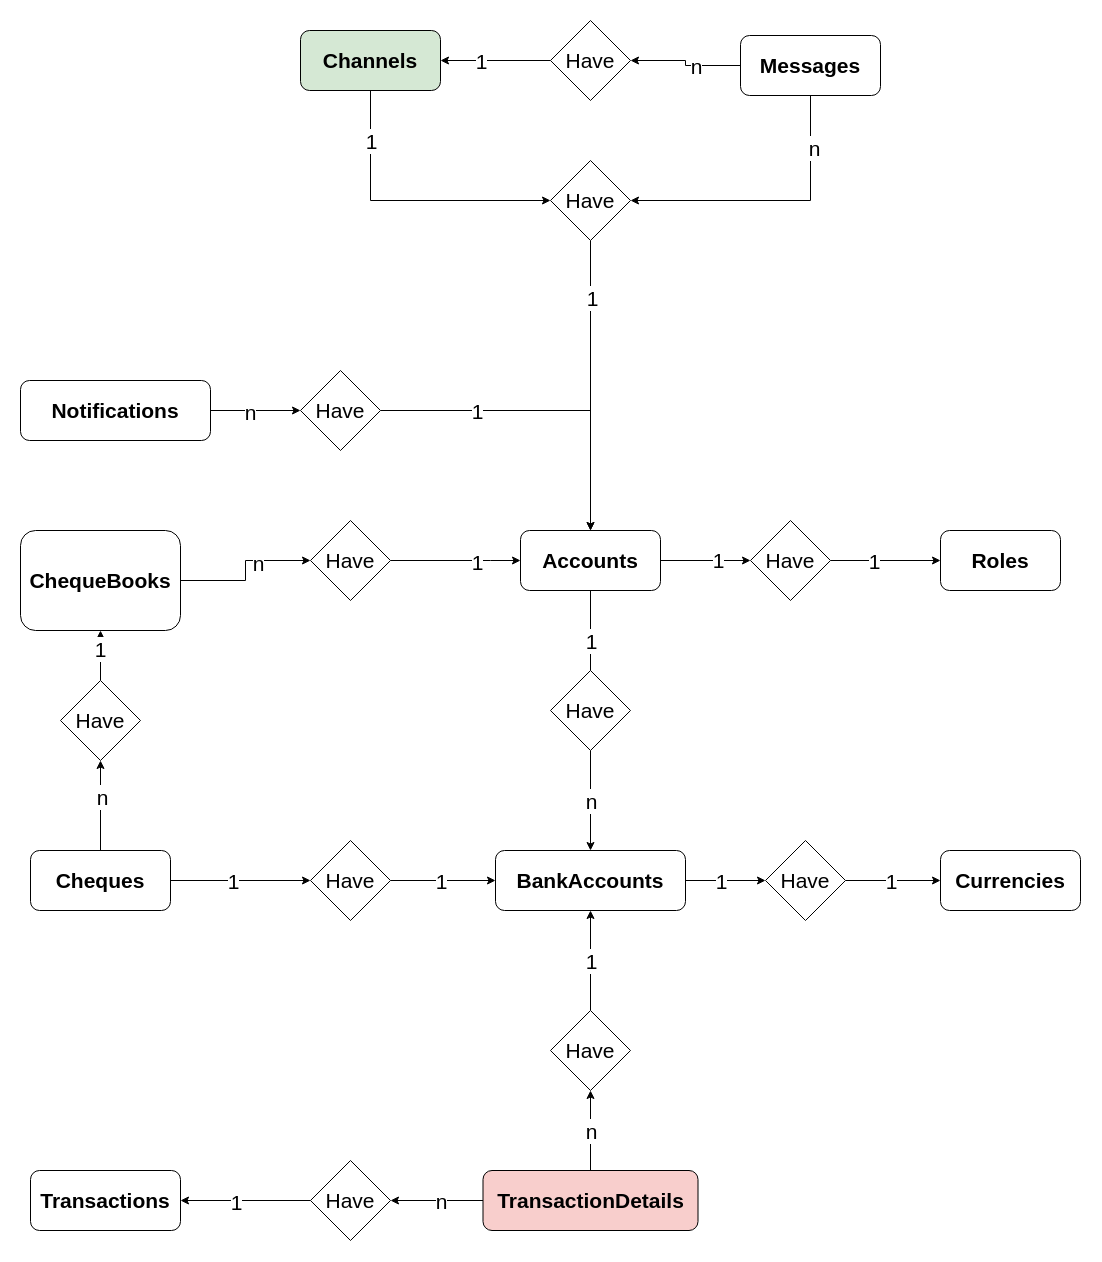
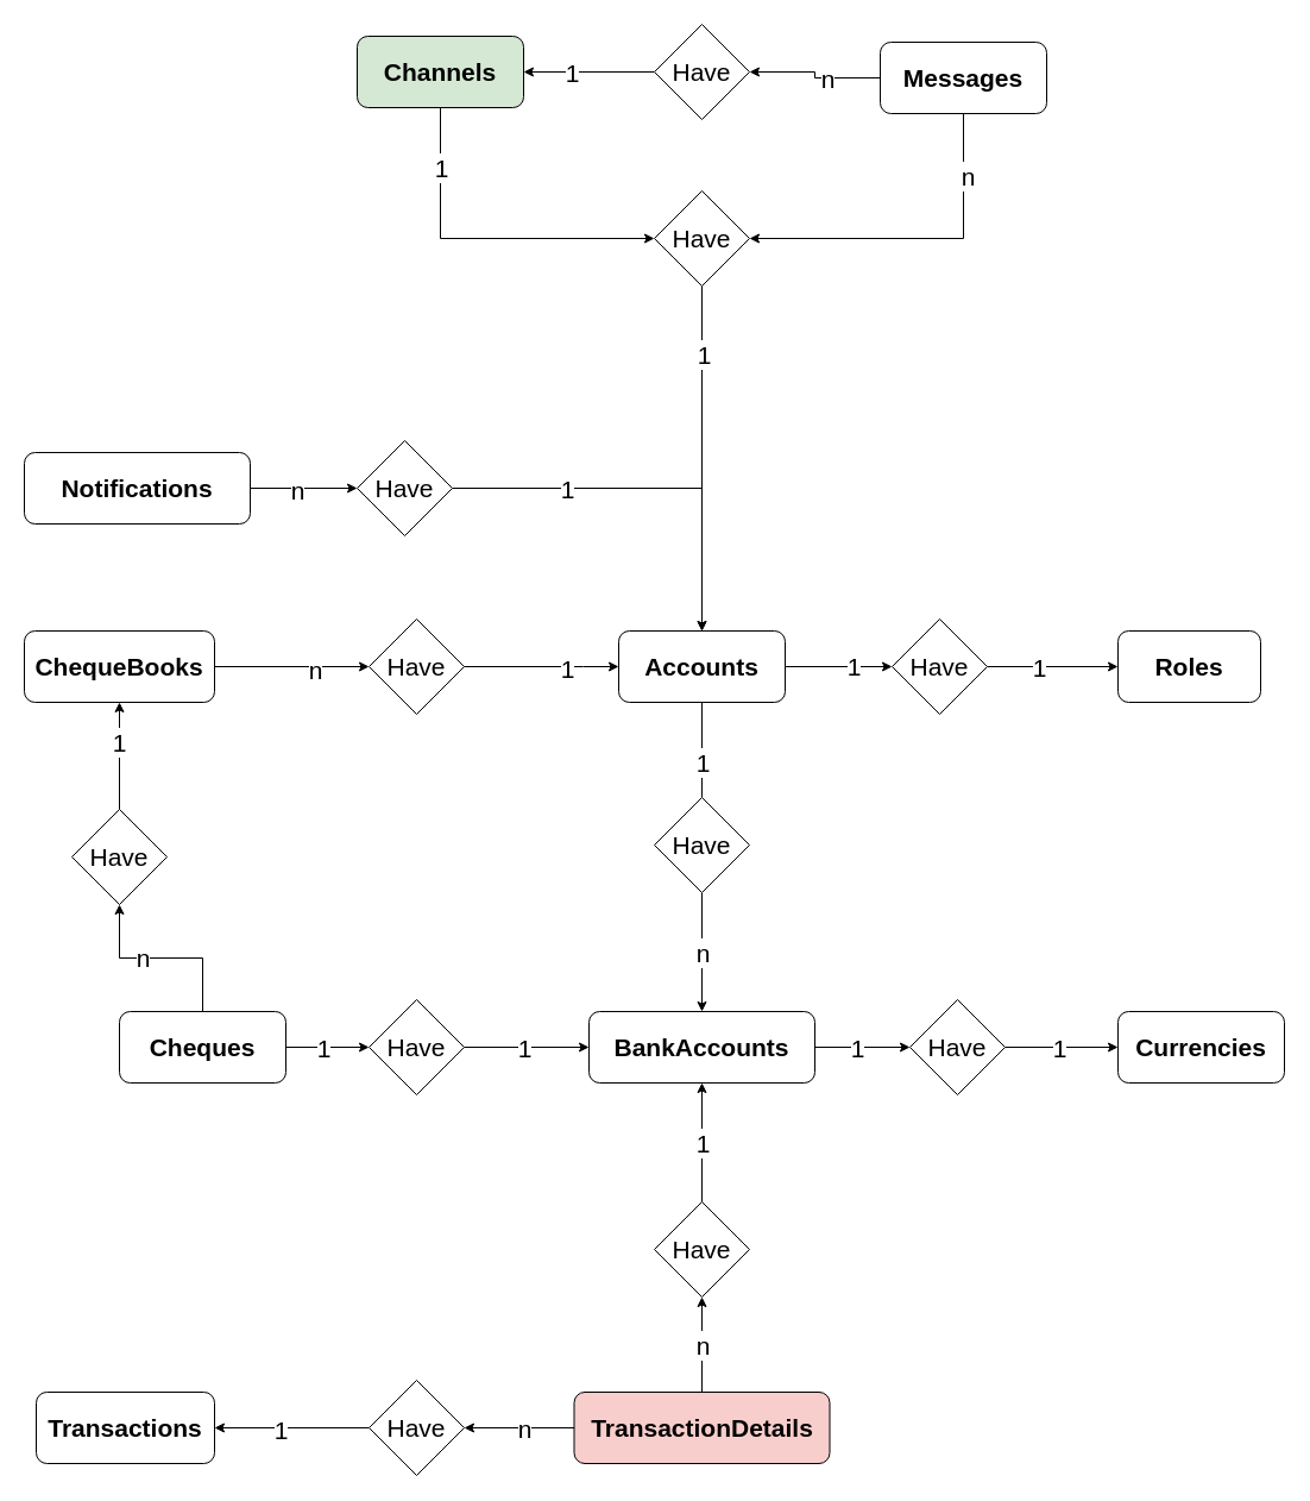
  <mxCell id="0" />
  <mxCell id="1" parent="0" />
  <mxCell id="2" style="edgeStyle=orthogonalEdgeStyle;rounded=0;orthogonalLoop=1;jettySize=auto;html=1;startArrow=none;fontSize=21;" parent="1" source="25" target="21" edge="1"><mxGeometry relative="1" as="geometry" /></mxCell>
  <mxCell id="3" value="n" style="edgeLabel;html=1;align=center;verticalAlign=middle;resizable=0;points=[];fontSize=21;" parent="2" vertex="1" connectable="0"><mxGeometry x="0.474" y="2" relative="1" as="geometry"><mxPoint x="-2" y="-24" as="offset" /></mxGeometry></mxCell>
  <mxCell id="4" style="edgeStyle=orthogonalEdgeStyle;rounded=0;orthogonalLoop=1;jettySize=auto;html=1;startArrow=classic;startFill=1;endArrow=none;endFill=0;" parent="1" source="10" target="49" edge="1"><mxGeometry relative="1" as="geometry" /></mxCell>
  <mxCell id="5" value="1" style="edgeLabel;html=1;align=center;verticalAlign=middle;resizable=0;points=[];fontSize=21;" vertex="1" connectable="0" parent="4"><mxGeometry x="0.609" y="-1" relative="1" as="geometry"><mxPoint as="offset" /></mxGeometry></mxCell>
  <mxCell id="6" style="edgeStyle=orthogonalEdgeStyle;rounded=0;orthogonalLoop=1;jettySize=auto;html=1;fontSize=21;startArrow=classic;startFill=1;endArrow=none;endFill=0;" parent="1" source="10" target="55" edge="1"><mxGeometry relative="1" as="geometry"><Array as="points"><mxPoint x="490" y="560" /><mxPoint x="490" y="560" /></Array></mxGeometry></mxCell>
  <mxCell id="7" value="1" style="edgeLabel;html=1;align=center;verticalAlign=middle;resizable=0;points=[];fontSize=21;" parent="6" vertex="1" connectable="0"><mxGeometry x="-0.322" y="1" relative="1" as="geometry"><mxPoint as="offset" /></mxGeometry></mxCell>
  <mxCell id="8" style="edgeStyle=orthogonalEdgeStyle;rounded=0;orthogonalLoop=1;jettySize=auto;html=1;entryX=1;entryY=0.5;entryDx=0;entryDy=0;fontSize=21;startArrow=classic;startFill=1;endArrow=none;endFill=0;" edge="1" parent="1" source="10" target="69"><mxGeometry relative="1" as="geometry"><Array as="points"><mxPoint x="590" y="410" /></Array></mxGeometry></mxCell>
  <mxCell id="9" value="1" style="edgeLabel;html=1;align=center;verticalAlign=middle;resizable=0;points=[];fontSize=21;" vertex="1" connectable="0" parent="8"><mxGeometry x="0.416" relative="1" as="geometry"><mxPoint as="offset" /></mxGeometry></mxCell>
  <mxCell id="10" value="&lt;span style=&quot;font-weight: 700; font-size: 21px;&quot;&gt;Accounts&lt;/span&gt;" style="rounded=1;whiteSpace=wrap;html=1;fontSize=21;" parent="1" vertex="1"><mxGeometry x="520" y="530" width="140" height="60" as="geometry" /></mxCell>
  <mxCell id="11" style="edgeStyle=orthogonalEdgeStyle;rounded=0;orthogonalLoop=1;jettySize=auto;html=1;startArrow=classic;startFill=1;endArrow=none;endFill=0;" edge="1" parent="1" source="13" target="65"><mxGeometry relative="1" as="geometry" /></mxCell>
  <mxCell id="12" value="1" style="edgeLabel;html=1;align=center;verticalAlign=middle;resizable=0;points=[];fontSize=21;" vertex="1" connectable="0" parent="11"><mxGeometry x="-0.161" y="-1" relative="1" as="geometry"><mxPoint as="offset" /></mxGeometry></mxCell>
  <mxCell id="13" value="&lt;span style=&quot;font-weight: 700; font-size: 21px;&quot;&gt;Transactions&lt;/span&gt;" style="rounded=1;whiteSpace=wrap;html=1;fontSize=21;" parent="1" vertex="1"><mxGeometry x="30" y="1170" width="150" height="60" as="geometry" /></mxCell>
  <mxCell id="14" style="edgeStyle=orthogonalEdgeStyle;rounded=0;orthogonalLoop=1;jettySize=auto;html=1;entryX=1;entryY=0.5;entryDx=0;entryDy=0;fontSize=21;startArrow=classic;startFill=1;endArrow=none;endFill=0;" parent="1" source="16" target="30" edge="1"><mxGeometry relative="1" as="geometry" /></mxCell>
  <mxCell id="15" value="1" style="edgeLabel;html=1;align=center;verticalAlign=middle;resizable=0;points=[];fontSize=21;" parent="14" vertex="1" connectable="0"><mxGeometry x="0.218" relative="1" as="geometry"><mxPoint as="offset" /></mxGeometry></mxCell>
  <mxCell id="16" value="&lt;span style=&quot;font-weight: 700; font-size: 21px;&quot;&gt;Roles&lt;/span&gt;" style="rounded=1;whiteSpace=wrap;html=1;fontSize=21;" parent="1" vertex="1"><mxGeometry x="940" y="530" width="120" height="60" as="geometry" /></mxCell>
  <mxCell id="17" style="edgeStyle=orthogonalEdgeStyle;rounded=0;orthogonalLoop=1;jettySize=auto;html=1;fontSize=21;startArrow=classic;startFill=1;endArrow=none;endFill=0;" parent="1" source="21" target="33" edge="1"><mxGeometry relative="1" as="geometry" /></mxCell>
  <mxCell id="18" value="1" style="edgeLabel;html=1;align=center;verticalAlign=middle;resizable=0;points=[];fontSize=21;" parent="17" vertex="1" connectable="0"><mxGeometry x="-0.28" y="1" relative="1" as="geometry"><mxPoint x="-1" y="14" as="offset" /></mxGeometry></mxCell>
  <mxCell id="19" style="edgeStyle=orthogonalEdgeStyle;rounded=0;orthogonalLoop=1;jettySize=auto;html=1;fontSize=21;startArrow=classic;startFill=1;endArrow=none;endFill=0;" parent="1" source="21" target="58" edge="1"><mxGeometry relative="1" as="geometry" /></mxCell>
  <mxCell id="20" value="1" style="edgeLabel;html=1;align=center;verticalAlign=middle;resizable=0;points=[];fontSize=21;" parent="19" vertex="1" connectable="0"><mxGeometry x="-0.19" relative="1" as="geometry"><mxPoint x="-12" as="offset" /></mxGeometry></mxCell>
  <mxCell id="21" value="&lt;span style=&quot;font-weight: 700 ; font-size: 21px&quot;&gt;BankAccounts&lt;/span&gt;" style="rounded=1;whiteSpace=wrap;html=1;fontSize=21;" parent="1" vertex="1"><mxGeometry x="495" y="850" width="190" height="60" as="geometry" /></mxCell>
  <mxCell id="22" style="edgeStyle=orthogonalEdgeStyle;rounded=0;orthogonalLoop=1;jettySize=auto;html=1;fontSize=21;startArrow=classic;startFill=1;endArrow=none;endFill=0;" parent="1" source="24" target="36" edge="1"><mxGeometry relative="1" as="geometry" /></mxCell>
  <mxCell id="23" value="1" style="edgeLabel;html=1;align=center;verticalAlign=middle;resizable=0;points=[];fontSize=21;" parent="22" vertex="1" connectable="0"><mxGeometry x="-0.273" y="-3" relative="1" as="geometry"><mxPoint x="-15" y="3" as="offset" /></mxGeometry></mxCell>
  <mxCell id="24" value="&lt;span style=&quot;font-weight: 700; font-size: 21px;&quot;&gt;Currencies&lt;/span&gt;" style="rounded=1;whiteSpace=wrap;html=1;fontSize=21;" parent="1" vertex="1"><mxGeometry x="940" y="850" width="140" height="60" as="geometry" /></mxCell>
  <mxCell id="25" value="Have" style="rhombus;whiteSpace=wrap;html=1;fontSize=21;" parent="1" vertex="1"><mxGeometry x="550" y="670" width="80" height="80" as="geometry" /></mxCell>
  <mxCell id="26" value="" style="edgeStyle=orthogonalEdgeStyle;rounded=0;orthogonalLoop=1;jettySize=auto;html=1;endArrow=none;fontSize=21;" parent="1" source="10" target="25" edge="1"><mxGeometry relative="1" as="geometry"><mxPoint x="590" y="600" as="sourcePoint" /><mxPoint x="630" y="830" as="targetPoint" /></mxGeometry></mxCell>
  <mxCell id="27" value="1" style="edgeLabel;html=1;align=center;verticalAlign=middle;resizable=0;points=[];fontSize=21;" parent="26" vertex="1" connectable="0"><mxGeometry x="-0.747" y="-1" relative="1" as="geometry"><mxPoint x="1" y="40" as="offset" /></mxGeometry></mxCell>
  <mxCell id="28" style="edgeStyle=orthogonalEdgeStyle;rounded=0;orthogonalLoop=1;jettySize=auto;html=1;fontSize=21;startArrow=classic;startFill=1;endArrow=none;endFill=0;" parent="1" source="30" target="10" edge="1"><mxGeometry relative="1" as="geometry" /></mxCell>
  <mxCell id="29" value="1" style="edgeLabel;html=1;align=center;verticalAlign=middle;resizable=0;points=[];fontSize=21;" parent="28" vertex="1" connectable="0"><mxGeometry x="-0.26" y="-1" relative="1" as="geometry"><mxPoint as="offset" /></mxGeometry></mxCell>
  <mxCell id="30" value="Have" style="rhombus;whiteSpace=wrap;html=1;fontSize=21;" parent="1" vertex="1"><mxGeometry x="750" y="520" width="80" height="80" as="geometry" /></mxCell>
  <mxCell id="31" style="edgeStyle=orthogonalEdgeStyle;rounded=0;orthogonalLoop=1;jettySize=auto;html=1;startArrow=classic;startFill=1;endArrow=none;endFill=0;" edge="1" parent="1" source="33" target="62"><mxGeometry relative="1" as="geometry" /></mxCell>
  <mxCell id="32" value="n" style="edgeLabel;html=1;align=center;verticalAlign=middle;resizable=0;points=[];fontSize=21;" vertex="1" connectable="0" parent="31"><mxGeometry x="-0.284" y="1" relative="1" as="geometry"><mxPoint x="-1" y="11" as="offset" /></mxGeometry></mxCell>
  <mxCell id="33" value="Have" style="rhombus;whiteSpace=wrap;html=1;fontSize=21;" parent="1" vertex="1"><mxGeometry x="550" y="1010" width="80" height="80" as="geometry" /></mxCell>
  <mxCell id="34" style="edgeStyle=orthogonalEdgeStyle;rounded=0;orthogonalLoop=1;jettySize=auto;html=1;fontSize=21;startArrow=classic;startFill=1;endArrow=none;endFill=0;" parent="1" source="36" target="21" edge="1"><mxGeometry relative="1" as="geometry" /></mxCell>
  <mxCell id="35" value="1" style="edgeLabel;html=1;align=center;verticalAlign=middle;resizable=0;points=[];fontSize=21;" parent="34" vertex="1" connectable="0"><mxGeometry x="-0.3" y="-3" relative="1" as="geometry"><mxPoint x="-17" y="3" as="offset" /></mxGeometry></mxCell>
  <mxCell id="36" value="Have" style="rhombus;whiteSpace=wrap;html=1;fontSize=21;" parent="1" vertex="1"><mxGeometry x="765" y="840" width="80" height="80" as="geometry" /></mxCell>
  <mxCell id="37" value="&lt;span style=&quot;font-weight: 700 ; font-size: 21px&quot;&gt;Messages&lt;br&gt;&lt;/span&gt;" style="rounded=1;whiteSpace=wrap;html=1;fontSize=21;" parent="1" vertex="1"><mxGeometry x="740" y="35" width="140" height="60" as="geometry" /></mxCell>
  <mxCell id="38" style="edgeStyle=orthogonalEdgeStyle;rounded=0;orthogonalLoop=1;jettySize=auto;html=1;startArrow=classic;startFill=1;endArrow=none;endFill=0;" parent="1" source="40" target="52" edge="1"><mxGeometry relative="1" as="geometry" /></mxCell>
  <mxCell id="39" value="1" style="edgeLabel;html=1;align=center;verticalAlign=middle;resizable=0;points=[];fontSize=21;" parent="38" vertex="1" connectable="0"><mxGeometry x="-0.265" relative="1" as="geometry"><mxPoint as="offset" /></mxGeometry></mxCell>
  <mxCell id="40" value="&lt;span style=&quot;font-weight: 700 ; font-size: 21px&quot;&gt;Channels&lt;br&gt;&lt;/span&gt;" style="rounded=1;whiteSpace=wrap;html=1;fontSize=21;fillColor=#d5e8d4;" parent="1" vertex="1"><mxGeometry x="300" y="30" width="140" height="60" as="geometry" /></mxCell>
- <mxCell id="41" value="&lt;span style=&quot;font-weight: 700 ; font-size: 21px&quot;&gt;Cheques&lt;br&gt;&lt;/span&gt;" style="rounded=1;whiteSpace=wrap;html=1;fontSize=21;" parent="1" vertex="1"><mxGeometry x="30" y="850" width="140" height="60" as="geometry" /></mxCell>
+ <mxCell id="41" value="&lt;span style=&quot;font-weight: 700 ; font-size: 21px&quot;&gt;Cheques&lt;br&gt;&lt;/span&gt;" style="rounded=1;whiteSpace=wrap;html=1;fontSize=21;" parent="1" vertex="1"><mxGeometry x="100" y="850" width="140" height="60" as="geometry" /></mxCell>
  <mxCell id="42" style="edgeStyle=orthogonalEdgeStyle;rounded=0;orthogonalLoop=1;jettySize=auto;html=1;entryX=0.5;entryY=0;entryDx=0;entryDy=0;fontSize=21;startArrow=classic;startFill=1;endArrow=none;endFill=0;" parent="1" source="44" target="61" edge="1"><mxGeometry relative="1" as="geometry" /></mxCell>
  <mxCell id="43" value="1" style="edgeLabel;html=1;align=center;verticalAlign=middle;resizable=0;points=[];fontSize=21;" parent="42" vertex="1" connectable="0"><mxGeometry x="-0.267" y="-1" relative="1" as="geometry"><mxPoint as="offset" /></mxGeometry></mxCell>
- <mxCell id="44" value="&lt;span style=&quot;font-weight: 700 ; font-size: 21px&quot;&gt;ChequeBooks&lt;br&gt;&lt;/span&gt;" style="rounded=1;whiteSpace=wrap;html=1;fontSize=21;" parent="1" vertex="1"><mxGeometry x="20" y="530" width="160" height="100" as="geometry" /></mxCell>
+ <mxCell id="44" value="&lt;span style=&quot;font-weight: 700 ; font-size: 21px&quot;&gt;ChequeBooks&lt;br&gt;&lt;/span&gt;" style="rounded=1;whiteSpace=wrap;html=1;fontSize=21;" parent="1" vertex="1"><mxGeometry x="20" y="530" width="160" height="60" as="geometry" /></mxCell>
  <mxCell id="45" style="edgeStyle=orthogonalEdgeStyle;rounded=0;orthogonalLoop=1;jettySize=auto;html=1;entryX=0.5;entryY=1;entryDx=0;entryDy=0;startArrow=classic;startFill=1;endArrow=none;endFill=0;" parent="1" source="49" target="37" edge="1"><mxGeometry relative="1" as="geometry" /></mxCell>
  <mxCell id="46" value="n" style="edgeLabel;html=1;align=center;verticalAlign=middle;resizable=0;points=[];fontSize=21;" parent="45" vertex="1" connectable="0"><mxGeometry x="0.637" y="-3" relative="1" as="geometry"><mxPoint as="offset" /></mxGeometry></mxCell>
  <mxCell id="47" style="edgeStyle=orthogonalEdgeStyle;rounded=0;orthogonalLoop=1;jettySize=auto;html=1;entryX=0.5;entryY=1;entryDx=0;entryDy=0;fontSize=21;startArrow=classic;startFill=1;endArrow=none;endFill=0;" parent="1" source="49" target="40" edge="1"><mxGeometry relative="1" as="geometry" /></mxCell>
  <mxCell id="48" value="1" style="edgeLabel;html=1;align=center;verticalAlign=middle;resizable=0;points=[];fontSize=21;" parent="47" vertex="1" connectable="0"><mxGeometry x="0.422" y="1" relative="1" as="geometry"><mxPoint x="1" y="-34" as="offset" /></mxGeometry></mxCell>
  <mxCell id="49" value="Have" style="rhombus;whiteSpace=wrap;html=1;fontSize=21;" parent="1" vertex="1"><mxGeometry x="550" y="160" width="80" height="80" as="geometry" /></mxCell>
  <mxCell id="50" style="edgeStyle=orthogonalEdgeStyle;rounded=0;orthogonalLoop=1;jettySize=auto;html=1;startArrow=classic;startFill=1;endArrow=none;endFill=0;" parent="1" source="52" target="37" edge="1"><mxGeometry relative="1" as="geometry" /></mxCell>
  <mxCell id="51" value="n" style="edgeLabel;html=1;align=center;verticalAlign=middle;resizable=0;points=[];fontSize=21;" parent="50" vertex="1" connectable="0"><mxGeometry x="0.221" relative="1" as="geometry"><mxPoint as="offset" /></mxGeometry></mxCell>
  <mxCell id="52" value="Have" style="rhombus;whiteSpace=wrap;html=1;fontSize=21;" parent="1" vertex="1"><mxGeometry x="550" y="20" width="80" height="80" as="geometry" /></mxCell>
  <mxCell id="53" style="edgeStyle=orthogonalEdgeStyle;rounded=0;orthogonalLoop=1;jettySize=auto;html=1;fontSize=21;startArrow=classic;startFill=1;endArrow=none;endFill=0;" parent="1" source="55" target="44" edge="1"><mxGeometry relative="1" as="geometry" /></mxCell>
  <mxCell id="54" value="n" style="edgeLabel;html=1;align=center;verticalAlign=middle;resizable=0;points=[];fontSize=21;" parent="53" vertex="1" connectable="0"><mxGeometry x="-0.294" y="2" relative="1" as="geometry"><mxPoint as="offset" /></mxGeometry></mxCell>
  <mxCell id="55" value="Have" style="rhombus;whiteSpace=wrap;html=1;fontSize=21;" parent="1" vertex="1"><mxGeometry x="310" y="520" width="80" height="80" as="geometry" /></mxCell>
  <mxCell id="56" style="edgeStyle=orthogonalEdgeStyle;rounded=0;orthogonalLoop=1;jettySize=auto;html=1;fontSize=21;endArrow=none;endFill=0;startArrow=classic;startFill=1;" parent="1" source="58" target="41" edge="1"><mxGeometry relative="1" as="geometry" /></mxCell>
  <mxCell id="57" value="1" style="edgeLabel;html=1;align=center;verticalAlign=middle;resizable=0;points=[];fontSize=21;" parent="56" vertex="1" connectable="0"><mxGeometry x="0.108" relative="1" as="geometry"><mxPoint as="offset" /></mxGeometry></mxCell>
  <mxCell id="58" value="Have" style="rhombus;whiteSpace=wrap;html=1;fontSize=21;" parent="1" vertex="1"><mxGeometry x="310" y="840" width="80" height="80" as="geometry" /></mxCell>
  <mxCell id="59" style="edgeStyle=orthogonalEdgeStyle;rounded=0;orthogonalLoop=1;jettySize=auto;html=1;fontSize=21;startArrow=classic;startFill=1;endArrow=none;endFill=0;" parent="1" source="61" target="41" edge="1"><mxGeometry relative="1" as="geometry" /></mxCell>
  <mxCell id="60" value="n" style="edgeLabel;html=1;align=center;verticalAlign=middle;resizable=0;points=[];fontSize=21;" parent="59" vertex="1" connectable="0"><mxGeometry x="-0.199" y="1" relative="1" as="geometry"><mxPoint as="offset" /></mxGeometry></mxCell>
  <mxCell id="61" value="Have" style="rhombus;whiteSpace=wrap;html=1;fontSize=21;" parent="1" vertex="1"><mxGeometry x="60" y="680" width="80" height="80" as="geometry" /></mxCell>
  <mxCell id="62" value="&lt;span style=&quot;font-weight: 700 ; font-size: 21px&quot;&gt;TransactionDetails&lt;/span&gt;" style="rounded=1;whiteSpace=wrap;html=1;fontSize=21;fillColor=#f8cecc;" vertex="1" parent="1"><mxGeometry x="482.5" y="1170" width="215" height="60" as="geometry" /></mxCell>
  <mxCell id="63" style="edgeStyle=orthogonalEdgeStyle;rounded=0;orthogonalLoop=1;jettySize=auto;html=1;startArrow=classic;startFill=1;endArrow=none;endFill=0;" edge="1" parent="1" source="65" target="62"><mxGeometry relative="1" as="geometry" /></mxCell>
  <mxCell id="64" value="n" style="edgeLabel;html=1;align=center;verticalAlign=middle;resizable=0;points=[];fontSize=21;" vertex="1" connectable="0" parent="63"><mxGeometry x="0.291" y="1" relative="1" as="geometry"><mxPoint x="-10" y="1" as="offset" /></mxGeometry></mxCell>
  <mxCell id="65" value="Have" style="rhombus;whiteSpace=wrap;html=1;fontSize=21;" vertex="1" parent="1"><mxGeometry x="310" y="1160" width="80" height="80" as="geometry" /></mxCell>
  <mxCell id="66" value="&lt;span style=&quot;font-weight: 700 ; font-size: 21px&quot;&gt;Notifications&lt;/span&gt;" style="rounded=1;whiteSpace=wrap;html=1;fontSize=21;" vertex="1" parent="1"><mxGeometry x="20" y="380" width="190" height="60" as="geometry" /></mxCell>
  <mxCell id="67" style="edgeStyle=orthogonalEdgeStyle;rounded=0;orthogonalLoop=1;jettySize=auto;html=1;fontSize=21;startArrow=classic;startFill=1;endArrow=none;endFill=0;" edge="1" parent="1" source="69" target="66"><mxGeometry relative="1" as="geometry" /></mxCell>
  <mxCell id="68" value="n" style="edgeLabel;html=1;align=center;verticalAlign=middle;resizable=0;points=[];fontSize=21;" vertex="1" connectable="0" parent="67"><mxGeometry x="0.128" y="1" relative="1" as="geometry"><mxPoint as="offset" /></mxGeometry></mxCell>
  <mxCell id="69" value="Have" style="rhombus;whiteSpace=wrap;html=1;fontSize=21;" vertex="1" parent="1"><mxGeometry x="300" y="370" width="80" height="80" as="geometry" /></mxCell>
